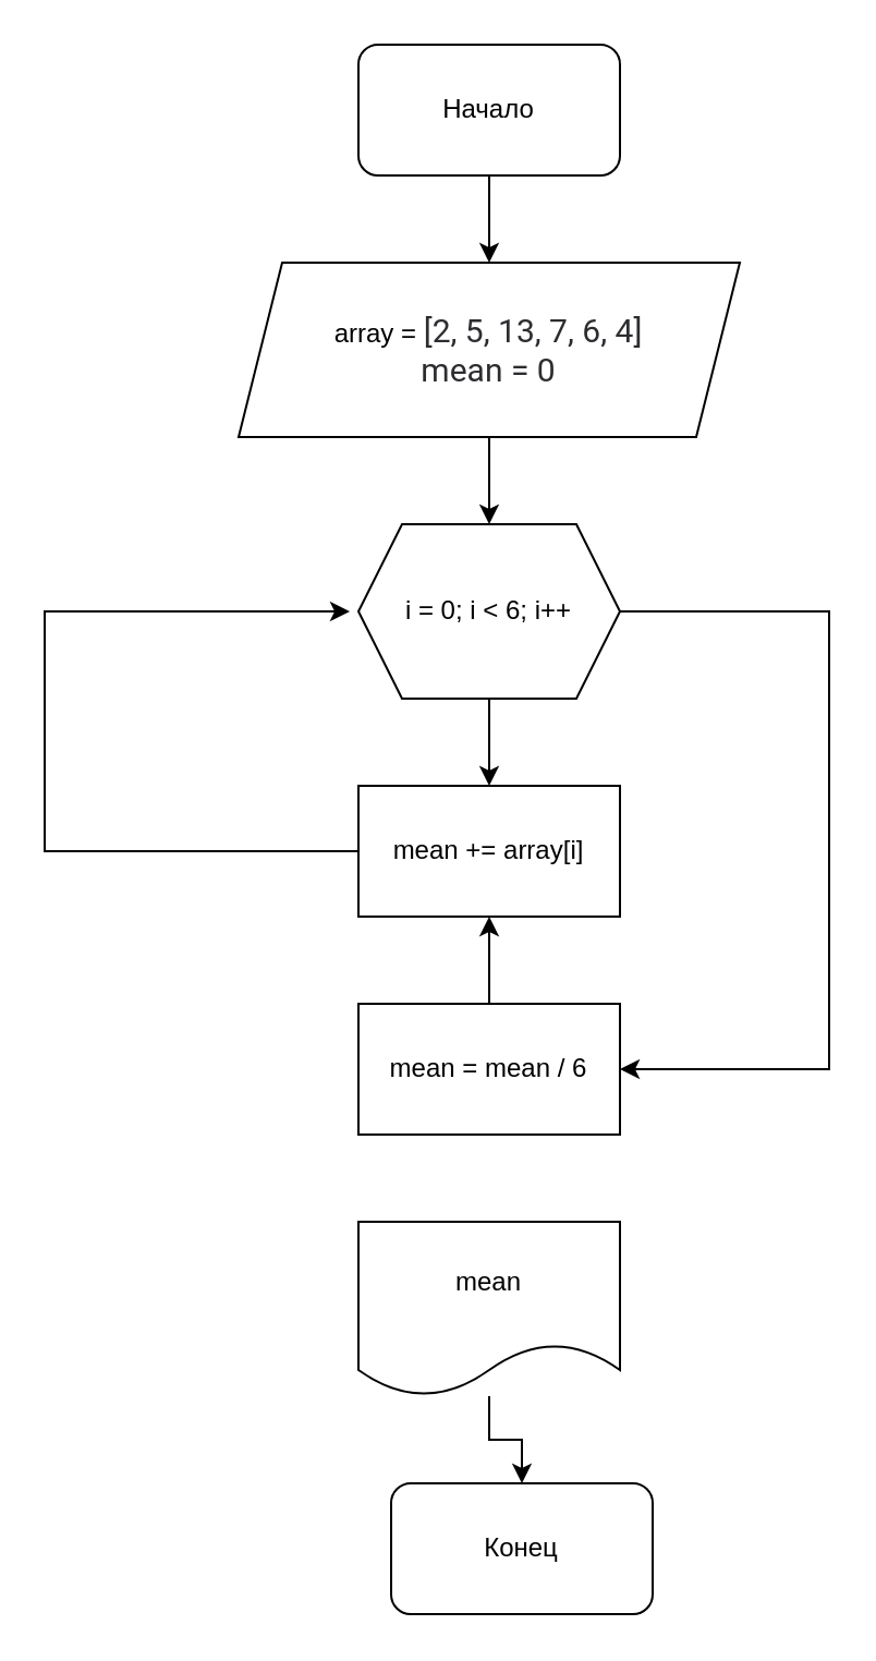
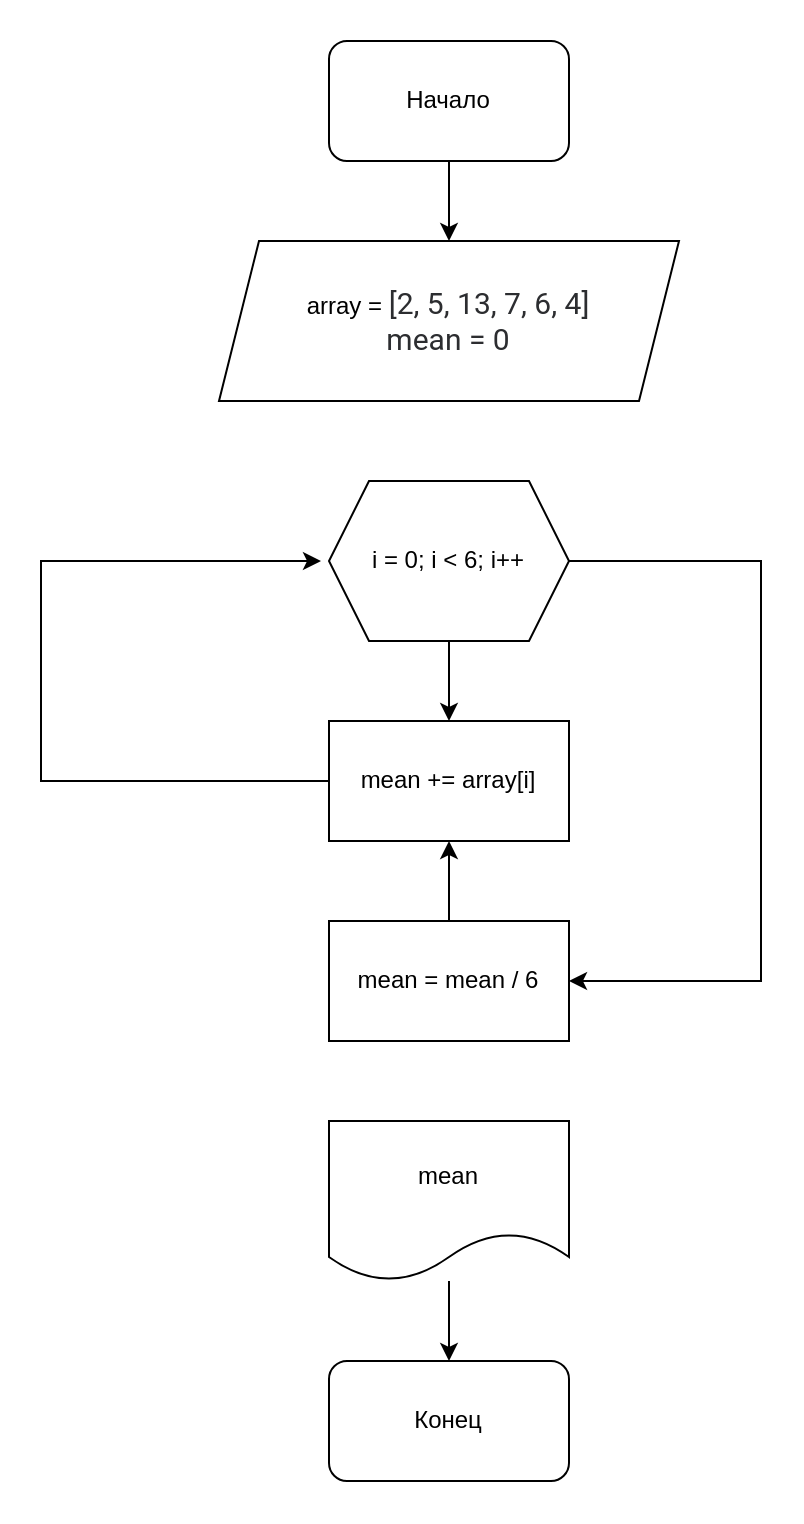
  <mxCell id="0" />
  <mxCell id="1" parent="0" />
  <mxCell id="2" value="" style="edgeStyle=orthogonalEdgeStyle;rounded=0;orthogonalLoop=1;jettySize=auto;html=1;" edge="1" parent="1" source="3" target="6"><mxGeometry relative="1" as="geometry" /></mxCell>
  <mxCell id="3" value="Начало" style="rounded=1;whiteSpace=wrap;html=1;" vertex="1" parent="1"><mxGeometry x="164" y="20" width="120" height="60" as="geometry" /></mxCell>
- <mxCell id="4" value="Конец" style="rounded=1;whiteSpace=wrap;html=1;" vertex="1" parent="1"><mxGeometry x="179" y="680" width="120" height="60" as="geometry" /></mxCell>
- <mxCell id="5" value="" style="edgeStyle=orthogonalEdgeStyle;rounded=0;orthogonalLoop=1;jettySize=auto;html=1;" edge="1" parent="1" source="6" target="9"><mxGeometry relative="1" as="geometry" /></mxCell>
+ <mxCell id="4" value="Конец" style="rounded=1;whiteSpace=wrap;html=1;" vertex="1" parent="1"><mxGeometry x="164" y="680" width="120" height="60" as="geometry" /></mxCell>
  <mxCell id="6" value="array =&amp;nbsp;&lt;span style=&quot;color: rgb(44, 45, 48); font-family: Roboto, &amp;quot;San Francisco&amp;quot;, &amp;quot;Helvetica Neue&amp;quot;, Helvetica, Arial; font-size: 15px; text-align: start; background-color: rgb(255, 255, 255);&quot;&gt;[2, 5, 13, 7, 6, 4]&lt;br&gt;mean = 0&lt;br&gt;&lt;/span&gt;" style="shape=parallelogram;perimeter=parallelogramPerimeter;whiteSpace=wrap;html=1;fixedSize=1;" vertex="1" parent="1"><mxGeometry x="109" y="120" width="230" height="80" as="geometry" /></mxCell>
  <mxCell id="7" value="" style="edgeStyle=orthogonalEdgeStyle;rounded=0;orthogonalLoop=1;jettySize=auto;html=1;" edge="1" parent="1" source="9" target="11"><mxGeometry relative="1" as="geometry" /></mxCell>
  <mxCell id="8" style="edgeStyle=orthogonalEdgeStyle;rounded=0;orthogonalLoop=1;jettySize=auto;html=1;entryX=1;entryY=0.5;entryDx=0;entryDy=0;" edge="1" parent="1" source="9" target="13"><mxGeometry relative="1" as="geometry"><mxPoint x="380" y="450" as="targetPoint" /><Array as="points"><mxPoint x="380" y="280" /><mxPoint x="380" y="490" /></Array></mxGeometry></mxCell>
  <mxCell id="9" value="i = 0; i &amp;lt; 6; i++" style="shape=hexagon;perimeter=hexagonPerimeter2;whiteSpace=wrap;html=1;fixedSize=1;" vertex="1" parent="1"><mxGeometry x="164" y="240" width="120" height="80" as="geometry" /></mxCell>
  <mxCell id="10" style="edgeStyle=orthogonalEdgeStyle;rounded=0;orthogonalLoop=1;jettySize=auto;html=1;" edge="1" parent="1" source="11"><mxGeometry relative="1" as="geometry"><mxPoint x="160" y="280" as="targetPoint" /><Array as="points"><mxPoint x="20" y="390" /><mxPoint x="20" y="280" /></Array></mxGeometry></mxCell>
  <mxCell id="11" value="mean += array[i]" style="rounded=0;whiteSpace=wrap;html=1;" vertex="1" parent="1"><mxGeometry x="164" y="360" width="120" height="60" as="geometry" /></mxCell>
  <mxCell id="12" value="" style="edgeStyle=orthogonalEdgeStyle;rounded=0;orthogonalLoop=1;jettySize=auto;html=1;" edge="1" parent="1" source="13" target="11"><mxGeometry relative="1" as="geometry" /></mxCell>
  <mxCell id="13" value="mean = mean / 6" style="rounded=0;whiteSpace=wrap;html=1;" vertex="1" parent="1"><mxGeometry x="164" y="460" width="120" height="60" as="geometry" /></mxCell>
  <mxCell id="14" value="" style="edgeStyle=orthogonalEdgeStyle;rounded=0;orthogonalLoop=1;jettySize=auto;html=1;" edge="1" parent="1" source="15" target="4"><mxGeometry relative="1" as="geometry" /></mxCell>
  <mxCell id="15" value="mean" style="shape=document;whiteSpace=wrap;html=1;boundedLbl=1;" vertex="1" parent="1"><mxGeometry x="164" y="560" width="120" height="80" as="geometry" /></mxCell>
